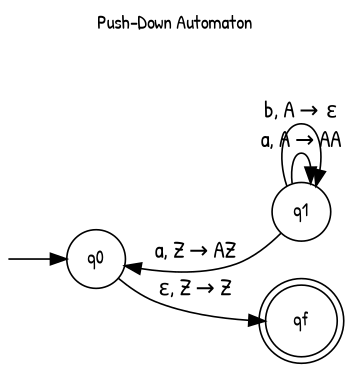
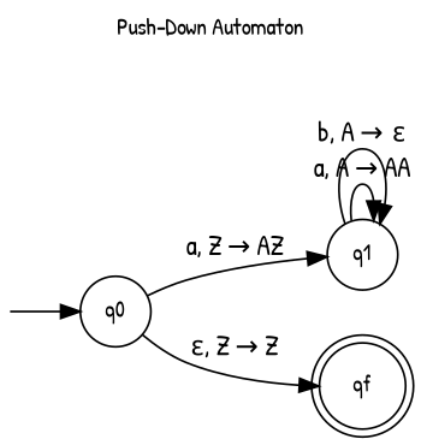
  digraph {
    fontname="Patrick Hand"
    fontsize=12
    label="Push-Down Automaton"
    labelloc=t
    rankdir=LR
    node [fontname="Patrick Hand" fontsize=11 shape=circle]
    edge [fontname="Patrick Hand"]
    n1 [label=q0]
    n2 [label=q1]
    n3 [label=qf shape=doublecircle]
    start [shape=point style=invis width=0]
-   n2 -> n1 [label="a, Z → AZ"]
+   n1 -> n2 [label="a, Z → AZ"]
    n1 -> n3 [label="ε, Z → Z"]
    n2 -> n2 [label="a, A → AA"]
    n2 -> n2 [label="b, A → ε"]
    start -> n1
  }
